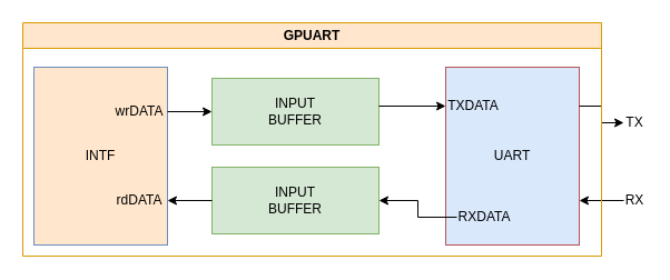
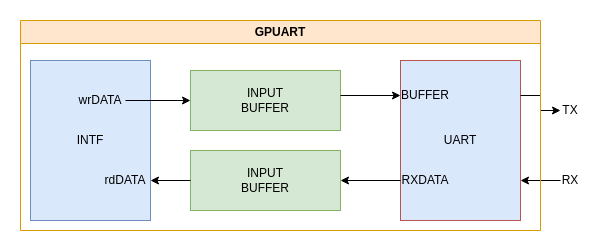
  <mxCell id="0" />
  <mxCell id="1" parent="0" />
  <mxCell id="2" value="INPUT&lt;div&gt;BUFFER&lt;/div&gt;" style="rounded=0;whiteSpace=wrap;html=1;fillColor=#d5e8d4;strokeColor=#82b366;" vertex="1" parent="1"><mxGeometry x="190" y="70" width="150" height="60" as="geometry" /></mxCell>
  <mxCell id="3" value="INPUT&lt;div&gt;BUFFER&lt;/div&gt;" style="rounded=0;whiteSpace=wrap;html=1;fillColor=#d5e8d4;strokeColor=#82b366;" vertex="1" parent="1"><mxGeometry x="190" y="150" width="150" height="60" as="geometry" /></mxCell>
  <mxCell id="4" value="UART" style="rounded=0;whiteSpace=wrap;html=1;fillColor=#dae8fc;strokeColor=#b85450;" vertex="1" parent="1"><mxGeometry x="400" y="60" width="120" height="160" as="geometry" /></mxCell>
  <mxCell id="5" value="" style="edgeStyle=orthogonalEdgeStyle;rounded=0;orthogonalLoop=1;jettySize=auto;html=1;" edge="1" parent="1" source="7" target="6"><mxGeometry relative="1" as="geometry" /></mxCell>
  <mxCell id="6" value="&amp;nbsp;" style="text;html=1;align=center;verticalAlign=middle;whiteSpace=wrap;rounded=0;" vertex="1" parent="1"><mxGeometry x="290" y="165" width="50" height="30" as="geometry" /></mxCell>
- <mxCell id="7" value="RXDATA" style="text;html=1;align=center;verticalAlign=middle;whiteSpace=wrap;rounded=0;" vertex="1" parent="1"><mxGeometry x="410" y="180" width="50" height="30" as="geometry" /></mxCell>
- <mxCell id="8" value="TXDATA" style="text;html=1;align=center;verticalAlign=middle;whiteSpace=wrap;rounded=0;" vertex="1" parent="1"><mxGeometry x="400" y="80" width="50" height="30" as="geometry" /></mxCell>
+ <mxCell id="7" value="RXDATA" style="text;html=1;align=center;verticalAlign=middle;whiteSpace=wrap;rounded=0;" vertex="1" parent="1"><mxGeometry x="400" y="165" width="50" height="30" as="geometry" /></mxCell>
+ <mxCell id="8" value="BUFFER" style="text;html=1;align=center;verticalAlign=middle;whiteSpace=wrap;rounded=0;" vertex="1" parent="1"><mxGeometry x="400" y="80" width="50" height="30" as="geometry" /></mxCell>
  <mxCell id="9" value="&amp;nbsp;" style="text;html=1;align=center;verticalAlign=middle;whiteSpace=wrap;rounded=0;" vertex="1" parent="1"><mxGeometry x="290" y="80" width="50" height="30" as="geometry" /></mxCell>
  <mxCell id="10" value="" style="edgeStyle=orthogonalEdgeStyle;rounded=0;orthogonalLoop=1;jettySize=auto;html=1;" edge="1" source="9" target="8" parent="1"><mxGeometry relative="1" as="geometry" /></mxCell>
  <mxCell id="11" value="TX" style="text;html=1;align=center;verticalAlign=middle;whiteSpace=wrap;rounded=0;" vertex="1" parent="1"><mxGeometry x="560" y="95" width="20" height="30" as="geometry" /></mxCell>
  <mxCell id="12" value="&amp;nbsp;" style="text;html=1;align=center;verticalAlign=middle;whiteSpace=wrap;rounded=0;" vertex="1" parent="1"><mxGeometry x="470" y="80" width="50" height="30" as="geometry" /></mxCell>
  <mxCell id="13" value="" style="edgeStyle=orthogonalEdgeStyle;rounded=0;orthogonalLoop=1;jettySize=auto;html=1;" edge="1" parent="1" source="12" target="11"><mxGeometry relative="1" as="geometry" /></mxCell>
  <mxCell id="14" value="&amp;nbsp;" style="text;html=1;align=center;verticalAlign=middle;whiteSpace=wrap;rounded=0;" vertex="1" parent="1"><mxGeometry x="470" y="165" width="50" height="30" as="geometry" /></mxCell>
  <mxCell id="15" value="" style="edgeStyle=orthogonalEdgeStyle;rounded=0;orthogonalLoop=1;jettySize=auto;html=1;" edge="1" source="16" target="14" parent="1"><mxGeometry relative="1" as="geometry" /></mxCell>
  <mxCell id="16" value="RX" style="text;html=1;align=center;verticalAlign=middle;whiteSpace=wrap;rounded=0;" vertex="1" parent="1"><mxGeometry x="560" y="165" width="20" height="30" as="geometry" /></mxCell>
- <mxCell id="17" value="INTF" style="rounded=0;whiteSpace=wrap;html=1;fillColor=#ffe6cc;strokeColor=#6c8ebf;" vertex="1" parent="1"><mxGeometry x="30" y="60" width="120" height="160" as="geometry" /></mxCell>
+ <mxCell id="17" value="INTF" style="rounded=0;whiteSpace=wrap;html=1;fillColor=#dae8fc;strokeColor=#6c8ebf;" vertex="1" parent="1"><mxGeometry x="30" y="60" width="120" height="160" as="geometry" /></mxCell>
  <mxCell id="18" value="&amp;nbsp;" style="text;html=1;align=center;verticalAlign=middle;whiteSpace=wrap;rounded=0;" vertex="1" parent="1"><mxGeometry x="190" y="85" width="50" height="30" as="geometry" /></mxCell>
- <mxCell id="19" value="wrDATA" style="text;html=1;align=center;verticalAlign=middle;whiteSpace=wrap;rounded=0;" vertex="1" parent="1"><mxGeometry x="100" y="85" width="50" height="30" as="geometry" /></mxCell>
+ <mxCell id="19" value="wrDATA" style="text;html=1;align=center;verticalAlign=middle;whiteSpace=wrap;rounded=0;" vertex="1" parent="1"><mxGeometry x="75" y="85" width="50" height="30" as="geometry" /></mxCell>
  <mxCell id="20" value="" style="edgeStyle=orthogonalEdgeStyle;rounded=0;orthogonalLoop=1;jettySize=auto;html=1;" edge="1" parent="1" source="19" target="18"><mxGeometry relative="1" as="geometry" /></mxCell>
  <mxCell id="21" value="&amp;nbsp;" style="text;html=1;align=center;verticalAlign=middle;whiteSpace=wrap;rounded=0;" vertex="1" parent="1"><mxGeometry x="190" y="165" width="50" height="30" as="geometry" /></mxCell>
  <mxCell id="22" value="rdDATA" style="text;html=1;align=center;verticalAlign=middle;whiteSpace=wrap;rounded=0;" vertex="1" parent="1"><mxGeometry x="100" y="165" width="50" height="30" as="geometry" /></mxCell>
  <mxCell id="23" value="" style="edgeStyle=orthogonalEdgeStyle;rounded=0;orthogonalLoop=1;jettySize=auto;html=1;" edge="1" parent="1" source="21" target="22"><mxGeometry relative="1" as="geometry" /></mxCell>
  <mxCell id="24" value="GPUART" style="swimlane;whiteSpace=wrap;html=1;fillColor=#ffe6cc;strokeColor=#d79b00;" vertex="1" parent="1"><mxGeometry x="20" y="20" width="520" height="210" as="geometry" /></mxCell>
